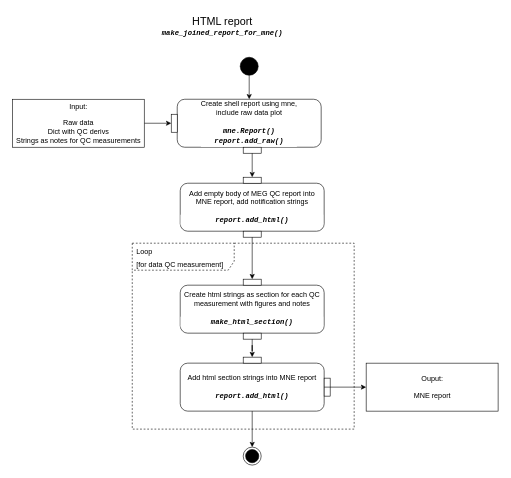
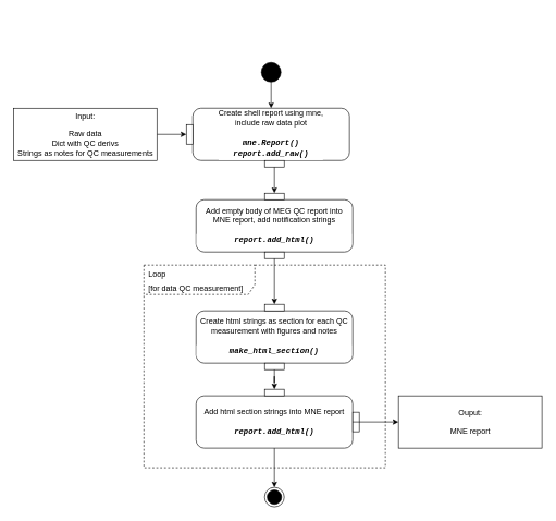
  <mxCell id="0" />
  <mxCell id="1" parent="0" />
- <mxCell id="2" value="HTML report&lt;br&gt;&lt;div style=&quot;background-color: rgb(255, 255, 255); font-family: Menlo, Monaco, &amp;quot;Courier New&amp;quot;, monospace; font-size: 12px; line-height: 18px;&quot;&gt;&lt;b&gt;&lt;i&gt;make_joined_report_for_mne()&lt;/i&gt;&lt;/b&gt;&lt;/div&gt;" style="text;html=1;align=center;verticalAlign=middle;resizable=0;points=[];autosize=1;strokeColor=none;fillColor=none;fontSize=18;" vertex="1" parent="1"><mxGeometry x="255" y="20" width="230" height="50" as="geometry" /></mxCell>
  <mxCell id="3" value="" style="edgeStyle=orthogonalEdgeStyle;rounded=0;orthogonalLoop=1;jettySize=auto;html=1;fontSize=18;fontColor=#000000;" edge="1" parent="1" source="4" target="10"><mxGeometry relative="1" as="geometry" /></mxCell>
  <mxCell id="4" value="Input:&lt;br&gt;&lt;br&gt;Raw data&lt;br&gt;Dict with QC derivs&lt;br&gt;Strings as notes for QC measurements" style="html=1;" vertex="1" parent="1"><mxGeometry x="20" y="165" width="220" height="80" as="geometry" /></mxCell>
  <mxCell id="5" value="" style="edgeStyle=orthogonalEdgeStyle;rounded=0;orthogonalLoop=1;jettySize=auto;html=1;fontSize=18;fontColor=#000000;" edge="1" parent="1" source="6" target="8"><mxGeometry relative="1" as="geometry" /></mxCell>
  <mxCell id="6" value="" style="ellipse;fillColor=strokeColor;fontSize=18;" vertex="1" parent="1"><mxGeometry x="400" y="95" width="30" height="30" as="geometry" /></mxCell>
  <mxCell id="7" value="" style="group;fontSize=18;flipH=1;" vertex="1" connectable="0" parent="1"><mxGeometry x="285" y="165" width="250" height="90" as="geometry" /></mxCell>
  <mxCell id="8" value="Create shell report using mne, &lt;br&gt;include raw data plot&lt;br&gt;&lt;br&gt;&lt;div style=&quot;background-color: rgb(255, 255, 255); font-family: Menlo, Monaco, &amp;quot;Courier New&amp;quot;, monospace; line-height: 18px;&quot;&gt;&lt;i&gt;&lt;b&gt;mne.Report()&lt;/b&gt;&lt;/i&gt;&lt;/div&gt;&lt;div style=&quot;background-color: rgb(255, 255, 255); font-family: Menlo, Monaco, &amp;quot;Courier New&amp;quot;, monospace; line-height: 18px;&quot;&gt;&lt;div style=&quot;line-height: 18px;&quot;&gt;&lt;b&gt;&lt;i&gt;report.add_raw()&lt;/i&gt;&lt;/b&gt;&lt;/div&gt;&lt;/div&gt;" style="html=1;align=center;verticalAlign=middle;rounded=1;absoluteArcSize=1;arcSize=25;dashed=0;fontFamily=Helvetica;fontSize=12;whiteSpace=wrap;container=0;noLabel=0;imageAlign=center;" vertex="1" parent="7"><mxGeometry x="10" width="240" height="80" as="geometry" /></mxCell>
  <mxCell id="9" value="pinOut 2" style="fontStyle=0;labelPosition=center;verticalLabelPosition=bottom;align=center;verticalAlign=top;spacingLeft=2;fontFamily=Helvetica;fontSize=12;resizable=0;container=0;noLabel=1;" vertex="1" parent="7"><mxGeometry x="120" y="80" width="30" height="10" as="geometry" /></mxCell>
  <mxCell id="10" value="pinOut 1" style="fontStyle=0;labelPosition=right;verticalLabelPosition=middle;align=left;verticalAlign=middle;spacingLeft=2;fontFamily=Helvetica;fontSize=12;resizable=0;container=0;noLabel=1;" vertex="1" parent="7"><mxGeometry y="25" width="10" height="30" as="geometry" /></mxCell>
  <mxCell id="11" value="" style="group;fontSize=18;fontColor=#000000;" vertex="1" connectable="0" parent="1"><mxGeometry x="300" y="295" width="240" height="100" as="geometry" /></mxCell>
  <mxCell id="12" value="Add empty body of MEG QC report into MNE report, add notification strings&lt;br&gt;&lt;br&gt;&lt;div style=&quot;background-color: rgb(255, 255, 255); font-family: Menlo, Monaco, &amp;quot;Courier New&amp;quot;, monospace; line-height: 18px;&quot;&gt;&lt;i&gt;&lt;b&gt;report.add_html()&lt;/b&gt;&lt;/i&gt;&lt;/div&gt;" style="html=1;align=center;verticalAlign=middle;rounded=1;absoluteArcSize=1;arcSize=25;dashed=0;fontFamily=Helvetica;fontSize=12;whiteSpace=wrap;container=0;noLabel=0;imageAlign=center;fontColor=#000000;" vertex="1" parent="11"><mxGeometry y="10" width="240" height="80" as="geometry" /></mxCell>
  <mxCell id="13" value="pinOut 2" style="fontStyle=0;labelPosition=center;verticalLabelPosition=bottom;align=center;verticalAlign=top;spacingLeft=2;fontFamily=Helvetica;fontSize=12;resizable=0;container=0;noLabel=1;fontColor=#000000;" vertex="1" parent="11"><mxGeometry x="105" y="90" width="30" height="10" as="geometry" /></mxCell>
  <mxCell id="14" value="pinIn 1" style="fontStyle=0;labelPosition=center;verticalLabelPosition=top;align=center;verticalAlign=bottom;spacingLeft=2;fontFamily=Helvetica;fontSize=12;resizable=0;container=0;noLabel=1;fontColor=#000000;" vertex="1" parent="11"><mxGeometry x="105" width="30" height="10" as="geometry" /></mxCell>
  <mxCell id="15" value="" style="edgeStyle=orthogonalEdgeStyle;rounded=0;orthogonalLoop=1;jettySize=auto;html=1;fontSize=18;fontColor=#000000;" edge="1" parent="1" source="9" target="14"><mxGeometry relative="1" as="geometry" /></mxCell>
  <mxCell id="16" value="" style="edgeStyle=orthogonalEdgeStyle;rounded=0;orthogonalLoop=1;jettySize=auto;html=1;fontSize=18;fontColor=#000000;" edge="1" parent="1" source="13" target="20"><mxGeometry relative="1" as="geometry" /></mxCell>
  <mxCell id="17" value="" style="group" vertex="1" connectable="0" parent="1"><mxGeometry x="300" y="465" width="290" height="270" as="geometry" /></mxCell>
  <mxCell id="18" value="Create html strings as section for each QC measurement with figures and notes&lt;br&gt;&lt;br&gt;&lt;div style=&quot;background-color: rgb(255, 255, 255); font-family: Menlo, Monaco, &amp;quot;Courier New&amp;quot;, monospace; line-height: 18px;&quot;&gt;&lt;div style=&quot;line-height: 18px;&quot;&gt;&lt;b&gt;&lt;i&gt;make_html_section()&lt;/i&gt;&lt;/b&gt;&lt;/div&gt;&lt;/div&gt;" style="html=1;align=center;verticalAlign=middle;rounded=1;absoluteArcSize=1;arcSize=25;dashed=0;fontFamily=Helvetica;fontSize=12;whiteSpace=wrap;container=0;noLabel=0;imageAlign=center;fontColor=#000000;" vertex="1" parent="17"><mxGeometry y="10" width="240" height="80" as="geometry" /></mxCell>
  <mxCell id="19" value="pinOut 2" style="fontStyle=0;labelPosition=center;verticalLabelPosition=bottom;align=center;verticalAlign=top;spacingLeft=2;fontFamily=Helvetica;fontSize=12;resizable=0;container=0;noLabel=1;fontColor=#000000;" vertex="1" parent="17"><mxGeometry x="105" y="90" width="30" height="10" as="geometry" /></mxCell>
  <mxCell id="20" value="pinIn 1" style="fontStyle=0;labelPosition=center;verticalLabelPosition=top;align=center;verticalAlign=bottom;spacingLeft=2;fontFamily=Helvetica;fontSize=12;resizable=0;container=0;noLabel=1;fontColor=#000000;" vertex="1" parent="17"><mxGeometry x="105" width="30" height="10" as="geometry" /></mxCell>
  <mxCell id="21" value="&lt;font style=&quot;font-size: 12px;&quot;&gt;Loop&lt;br&gt;[for data QC measurement]&lt;/font&gt;" style="shape=umlFrame;whiteSpace=wrap;html=1;width=170;height=45;boundedLbl=1;verticalAlign=middle;align=left;spacingLeft=5;fontSize=18;fontColor=#000000;dashed=1;" vertex="1" parent="17"><mxGeometry x="-80" y="-60" width="370" height="310" as="geometry" /></mxCell>
  <mxCell id="22" value="" style="group;fontSize=12;fontColor=#000000;flipH=1;" vertex="1" connectable="0" parent="1"><mxGeometry x="300" y="595" width="250" height="90" as="geometry" /></mxCell>
  <mxCell id="23" value="Add html section strings into MNE report&lt;br style=&quot;border-color: var(--border-color);&quot;&gt;&lt;br style=&quot;border-color: var(--border-color);&quot;&gt;&lt;div style=&quot;border-color: var(--border-color); background-color: rgb(255, 255, 255); font-family: Menlo, Monaco, &amp;quot;Courier New&amp;quot;, monospace; line-height: 18px;&quot;&gt;&lt;i style=&quot;border-color: var(--border-color);&quot;&gt;&lt;b style=&quot;border-color: var(--border-color);&quot;&gt;report.add_html()&lt;/b&gt;&lt;/i&gt;&lt;/div&gt;" style="html=1;align=center;verticalAlign=middle;rounded=1;absoluteArcSize=1;arcSize=25;dashed=0;fontFamily=Helvetica;fontSize=12;whiteSpace=wrap;container=0;noLabel=0;imageAlign=center;fontColor=#000000;" vertex="1" parent="22"><mxGeometry y="10" width="240" height="80" as="geometry" /></mxCell>
  <mxCell id="24" value="pinIn 2" style="fontStyle=0;labelPosition=left;verticalLabelPosition=middle;align=right;verticalAlign=middle;spacingLeft=2;fontFamily=Helvetica;fontSize=12;flipH=0;resizable=0;container=0;noLabel=1;fontColor=#000000;" vertex="1" parent="22"><mxGeometry x="240" y="35" width="10" height="30" as="geometry" /></mxCell>
  <mxCell id="25" value="pinIn 1" style="fontStyle=0;labelPosition=center;verticalLabelPosition=top;align=center;verticalAlign=bottom;spacingLeft=2;fontFamily=Helvetica;fontSize=12;resizable=0;container=0;noLabel=1;fontColor=#000000;" vertex="1" parent="22"><mxGeometry x="105" width="30" height="10" as="geometry" /></mxCell>
  <mxCell id="26" value="" style="edgeStyle=orthogonalEdgeStyle;rounded=0;orthogonalLoop=1;jettySize=auto;html=1;fontSize=12;fontColor=#000000;" edge="1" parent="1" source="19" target="25"><mxGeometry relative="1" as="geometry" /></mxCell>
  <mxCell id="27" value="Ouput:&lt;br&gt;&lt;br&gt;MNE report" style="html=1;" vertex="1" parent="1"><mxGeometry x="610" y="605" width="220" height="80" as="geometry" /></mxCell>
  <mxCell id="28" value="" style="edgeStyle=orthogonalEdgeStyle;rounded=0;orthogonalLoop=1;jettySize=auto;html=1;fontSize=12;fontColor=#000000;" edge="1" parent="1" source="23" target="27"><mxGeometry relative="1" as="geometry" /></mxCell>
  <mxCell id="29" value="" style="ellipse;html=1;shape=endState;fillColor=strokeColor;fontSize=12;fontColor=#000000;" vertex="1" parent="1"><mxGeometry x="405" y="745" width="30" height="30" as="geometry" /></mxCell>
  <mxCell id="30" value="" style="edgeStyle=orthogonalEdgeStyle;rounded=0;orthogonalLoop=1;jettySize=auto;html=1;fontSize=12;fontColor=#000000;" edge="1" parent="1" source="23" target="29"><mxGeometry relative="1" as="geometry" /></mxCell>
